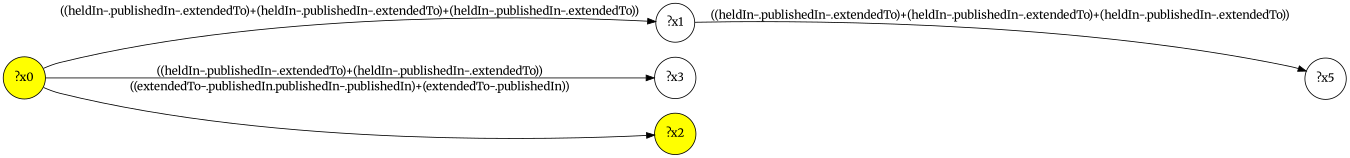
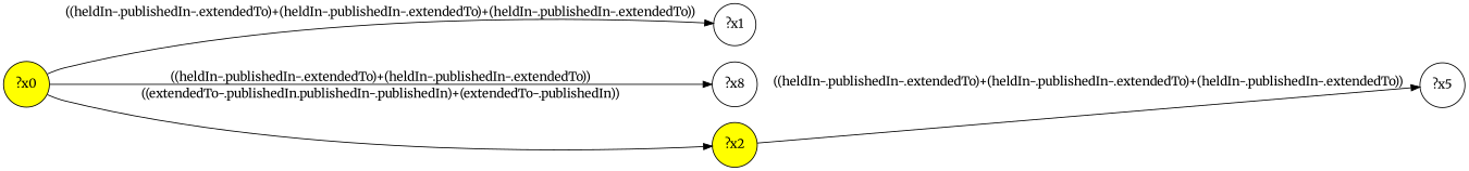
  digraph {
    fontname=Merriweather
    rankdir=LR
    node [fontname=Merriweather shape=circle]
    edge [fontname=Merriweather]
    n1 [fillcolor=yellow label="?x0" style="filled,"]
    n2 [label="?x1"]
-   n3 [label="?x3"]
+   n3 [label="?x8"]
    n4 [fillcolor=yellow label="?x2" style="filled,"]
    n5 [label="?x5"]
    n1 -> n2 [label="((heldIn-.publishedIn-.extendedTo)+(heldIn-.publishedIn-.extendedTo)+(heldIn-.publishedIn-.extendedTo))"]
    n1 -> n3 [label="((heldIn-.publishedIn-.extendedTo)+(heldIn-.publishedIn-.extendedTo))"]
    n1 -> n4 [label="((extendedTo-.publishedIn.publishedIn-.publishedIn)+(extendedTo-.publishedIn))"]
-   n2 -> n5 [label="((heldIn-.publishedIn-.extendedTo)+(heldIn-.publishedIn-.extendedTo)+(heldIn-.publishedIn-.extendedTo))"]
+   n4 -> n5 [label="((heldIn-.publishedIn-.extendedTo)+(heldIn-.publishedIn-.extendedTo)+(heldIn-.publishedIn-.extendedTo))"]
  }
